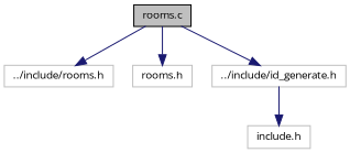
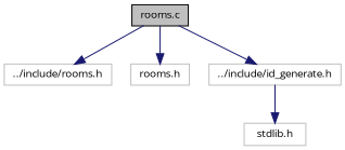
  digraph {
    fontname="Open Sans"
    node [color=grey75 fillcolor=white fontname="Open Sans" fontsize=10 shape=record style=filled]
    edge [color=midnightblue fontname="Open Sans" fontsize=10 labelfontname=Helvetica labelfontsize=10 style=solid]
    n1 [color=black fillcolor=grey75 fontcolor=black height=0.2 label="rooms.c" width=0.4]
    n2 [height=0.2 label="../include/rooms.h" width=0.4]
    n3 [height=0.2 label="rooms.h" width=0.4]
    n4 [height=0.2 label="../include/id_generate.h" width=0.4]
-   n5 [height=0.2 label="include.h" width=0.4]
+   n5 [height=0.2 label="stdlib.h" width=0.4]
    n1 -> n2
    n1 -> n3
    n1 -> n4
    n4 -> n5
  }
